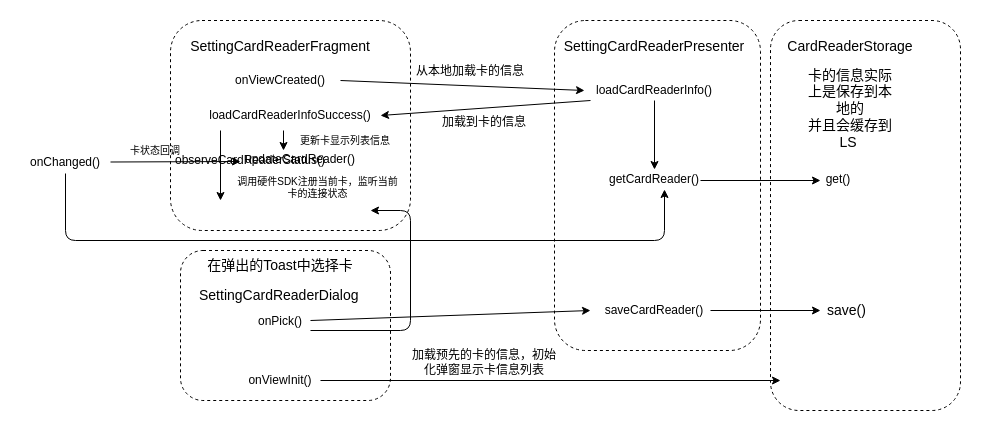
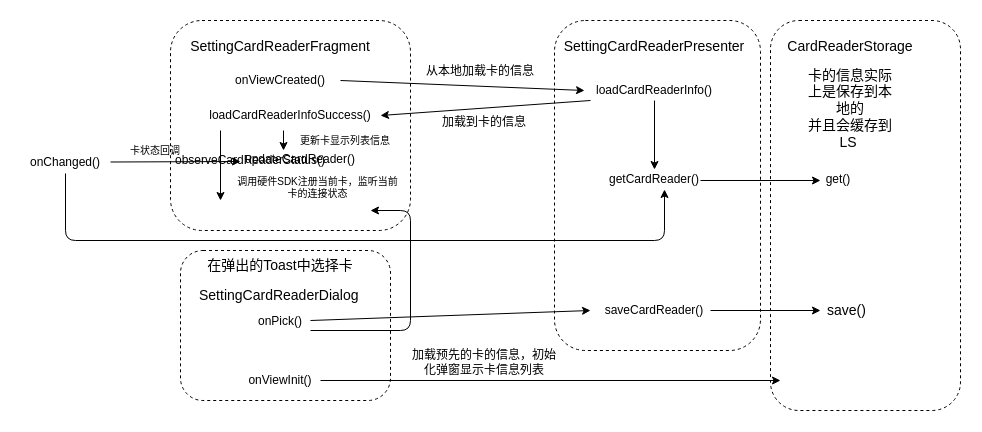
  <mxCell id="0" />
  <mxCell id="1" parent="0" />
  <mxCell id="2" value="" style="rounded=1;whiteSpace=wrap;html=1;dashed=1;fontSize=14;" vertex="1" parent="1"><mxGeometry x="770" y="20" width="190" height="390" as="geometry" /></mxCell>
  <mxCell id="3" value="" style="rounded=1;whiteSpace=wrap;html=1;dashed=1;fontSize=14;" vertex="1" parent="1"><mxGeometry x="180" y="250" width="210" height="150" as="geometry" /></mxCell>
  <mxCell id="4" value="" style="rounded=1;whiteSpace=wrap;html=1;fontSize=14;dashed=1;" vertex="1" parent="1"><mxGeometry x="554" y="20" width="206" height="330" as="geometry" /></mxCell>
  <mxCell id="5" value="" style="rounded=1;whiteSpace=wrap;html=1;fontSize=14;dashed=1;" vertex="1" parent="1"><mxGeometry x="170" y="20" width="240" height="210" as="geometry" /></mxCell>
  <mxCell id="6" value="SettingCardReaderFragment" style="text;align=center;verticalAlign=middle;rounded=0;whiteSpace=wrap;fontSize=14;" vertex="1" parent="1"><mxGeometry x="260" y="36" width="40" height="20" as="geometry" /></mxCell>
  <mxCell id="7" value="onViewCreated()" style="text;strokeColor=none;fillColor=none;align=center;verticalAlign=middle;whiteSpace=wrap;rounded=0;fontSize=12;" vertex="1" parent="1"><mxGeometry x="260" y="70" width="40" height="20" as="geometry" /></mxCell>
  <mxCell id="8" value="SettingCardReaderPresenter" style="text;align=center;verticalAlign=middle;rounded=0;whiteSpace=wrap;fontSize=14;" vertex="1" parent="1"><mxGeometry x="634" y="36" width="40" height="20" as="geometry" /></mxCell>
  <mxCell id="9" style="edgeStyle=orthogonalEdgeStyle;rounded=0;orthogonalLoop=1;jettySize=auto;html=1;exitX=0.5;exitY=1;exitDx=0;exitDy=0;fontSize=14;" edge="1" parent="1" source="10" target="31"><mxGeometry relative="1" as="geometry" /></mxCell>
  <mxCell id="10" value="loadCardReaderInfo()" style="text;strokeColor=none;fillColor=none;align=center;verticalAlign=middle;whiteSpace=wrap;rounded=0;fontSize=12;" vertex="1" parent="1"><mxGeometry x="634" y="80" width="40" height="20" as="geometry" /></mxCell>
  <mxCell id="11" value="" style="endArrow=classic;html=1;fontSize=12;" edge="1" parent="1"><mxGeometry width="50" height="50" relative="1" as="geometry"><mxPoint x="340" y="80" as="sourcePoint" /><mxPoint x="584" y="90.004" as="targetPoint" /></mxGeometry></mxCell>
- <mxCell id="12" value="从本地加载卡的信息" style="text;html=1;strokeColor=none;fillColor=none;align=center;verticalAlign=middle;whiteSpace=wrap;rounded=0;fontSize=12;" vertex="1" parent="1"><mxGeometry x="410" y="59" width="120" height="24" as="geometry" /></mxCell>
+ <mxCell id="12" value="从本地加载卡的信息" style="text;html=1;strokeColor=none;fillColor=none;align=center;verticalAlign=middle;whiteSpace=wrap;rounded=0;fontSize=12;" vertex="1" parent="1"><mxGeometry x="420" y="59" width="120" height="24" as="geometry" /></mxCell>
  <mxCell id="13" value="loadCardReaderInfoSuccess()" style="text;strokeColor=none;fillColor=none;align=center;verticalAlign=middle;whiteSpace=wrap;rounded=0;fontSize=12;" vertex="1" parent="1"><mxGeometry x="200" y="100" width="180" height="30" as="geometry" /></mxCell>
  <mxCell id="14" value="updateCardReader()" style="text;strokeColor=none;fillColor=none;align=center;verticalAlign=middle;whiteSpace=wrap;rounded=0;fontSize=12;" vertex="1" parent="1"><mxGeometry x="280" y="149" width="40" height="20" as="geometry" /></mxCell>
  <mxCell id="15" value="" style="endArrow=classic;html=1;fontSize=12;entryX=0.75;entryY=0;entryDx=0;entryDy=0;" edge="1" parent="1"><mxGeometry width="50" height="50" relative="1" as="geometry"><mxPoint x="283" y="130" as="sourcePoint" /><mxPoint x="283" y="150" as="targetPoint" /></mxGeometry></mxCell>
  <mxCell id="16" value="更新卡显示列表信息" style="text;html=1;strokeColor=none;fillColor=none;align=center;verticalAlign=middle;whiteSpace=wrap;rounded=0;fontSize=10;" vertex="1" parent="1"><mxGeometry x="290" y="130" width="110" height="20" as="geometry" /></mxCell>
  <mxCell id="17" value="" style="endArrow=classic;html=1;fontSize=12;exitX=0;exitY=1;exitDx=0;exitDy=0;" edge="1" parent="1"><mxGeometry width="50" height="50" relative="1" as="geometry"><mxPoint x="220" y="130" as="sourcePoint" /><mxPoint x="220" y="200" as="targetPoint" /></mxGeometry></mxCell>
  <mxCell id="18" value="observeCardReaderStatus()" style="text;strokeColor=none;fillColor=none;align=center;verticalAlign=middle;whiteSpace=wrap;rounded=0;fontSize=12;" vertex="1" parent="1"><mxGeometry x="230" y="150" width="40" height="20" as="geometry" /></mxCell>
  <mxCell id="19" value="调用硬件SDK注册当前卡，监听当前卡的连接状态" style="text;html=1;strokeColor=none;fillColor=none;align=center;verticalAlign=middle;whiteSpace=wrap;rounded=0;fontSize=10;" vertex="1" parent="1"><mxGeometry x="235" y="177" width="165" height="20" as="geometry" /></mxCell>
  <mxCell id="20" value="" style="endArrow=classic;html=1;fontSize=10;entryX=1;entryY=0.5;entryDx=0;entryDy=0;" edge="1" parent="1" target="13"><mxGeometry width="50" height="50" relative="1" as="geometry"><mxPoint x="590" y="100" as="sourcePoint" /><mxPoint x="560" y="220" as="targetPoint" /></mxGeometry></mxCell>
  <mxCell id="21" value="加载到卡的信息" style="text;html=1;strokeColor=none;fillColor=none;align=center;verticalAlign=middle;whiteSpace=wrap;rounded=0;fontSize=12;" vertex="1" parent="1"><mxGeometry x="424" y="110" width="120" height="24" as="geometry" /></mxCell>
  <mxCell id="22" value="onChanged()" style="text;strokeColor=none;fillColor=none;align=center;verticalAlign=middle;whiteSpace=wrap;rounded=0;fontSize=12;" vertex="1" parent="1"><mxGeometry x="20" y="150" width="90" height="23" as="geometry" /></mxCell>
  <mxCell id="23" value="" style="endArrow=classic;html=1;fontSize=10;exitX=1;exitY=0.5;exitDx=0;exitDy=0;" edge="1" parent="1" source="22"><mxGeometry width="50" height="50" relative="1" as="geometry"><mxPoint y="116" as="sourcePoint" x="70" /><mxPoint x="240" y="161" as="targetPoint" /></mxGeometry></mxCell>
  <mxCell id="24" value="卡状态回调" style="text;html=1;strokeColor=none;fillColor=none;align=center;verticalAlign=middle;whiteSpace=wrap;rounded=0;fontSize=10;" vertex="1" parent="1"><mxGeometry x="100" y="140" width="110" height="20" as="geometry" /></mxCell>
  <mxCell id="25" value="在弹出的Toast中选择卡" style="text;html=1;strokeColor=none;fillColor=none;align=center;verticalAlign=middle;whiteSpace=wrap;rounded=0;fontSize=14;" vertex="1" parent="1"><mxGeometry x="160" y="250" width="240" height="30" as="geometry" /></mxCell>
  <mxCell id="26" value="onPick()" style="text;strokeColor=none;fillColor=none;align=center;verticalAlign=middle;whiteSpace=wrap;rounded=0;fontSize=12;" vertex="1" parent="1"><mxGeometry x="260" y="311" width="40" height="20" as="geometry" /></mxCell>
  <mxCell id="27" value="SettingCardReaderDialog" style="text;whiteSpace=wrap;fontSize=14;" vertex="1" parent="1"><mxGeometry x="197" y="280" width="166" height="30" as="geometry" /></mxCell>
  <mxCell id="28" value="saveCardReader()" style="text;strokeColor=none;fillColor=none;align=center;verticalAlign=middle;whiteSpace=wrap;rounded=0;fontSize=12;" vertex="1" parent="1"><mxGeometry x="634" y="300" width="40" height="20" as="geometry" /></mxCell>
  <mxCell id="29" value="" style="endArrow=classic;html=1;fontSize=14;" edge="1" parent="1"><mxGeometry width="50" height="50" relative="1" as="geometry"><mxPoint x="310" y="320" as="sourcePoint" /><mxPoint x="590" y="310" as="targetPoint" /></mxGeometry></mxCell>
  <mxCell id="30" value="CardReaderStorage" style="text;align=center;verticalAlign=middle;rounded=0;whiteSpace=wrap;fontSize=14;" vertex="1" parent="1"><mxGeometry x="830" y="36" width="40" height="20" as="geometry" /></mxCell>
  <mxCell id="31" value="getCardReader()" style="text;strokeColor=none;fillColor=none;align=center;verticalAlign=middle;whiteSpace=wrap;rounded=0;fontSize=12;" vertex="1" parent="1"><mxGeometry x="634" y="169" width="40" height="20" as="geometry" /></mxCell>
  <mxCell id="32" value="get()" style="text;strokeColor=none;fillColor=none;align=center;verticalAlign=middle;whiteSpace=wrap;rounded=0;fontSize=12;" vertex="1" parent="1"><mxGeometry x="818" y="169" width="40" height="20" as="geometry" /></mxCell>
  <mxCell id="33" value="卡的信息实际上是保存到本地的&lt;br&gt;并且会缓存到LS&amp;nbsp;" style="text;html=1;strokeColor=none;fillColor=none;align=center;verticalAlign=middle;whiteSpace=wrap;rounded=0;fontSize=14;" vertex="1" parent="1"><mxGeometry x="805" y="83" width="90" height="50" as="geometry" /></mxCell>
  <mxCell id="34" value="save()" style="text;whiteSpace=wrap;fontSize=14;" vertex="1" parent="1"><mxGeometry x="825" y="295" width="50" height="30" as="geometry" /></mxCell>
  <mxCell id="35" value="" style="endArrow=classic;html=1;fontSize=14;" edge="1" parent="1"><mxGeometry width="50" height="50" relative="1" as="geometry"><mxPoint x="710" y="310" as="sourcePoint" /><mxPoint x="820" y="310" as="targetPoint" /></mxGeometry></mxCell>
  <mxCell id="36" value="" style="endArrow=classic;html=1;fontSize=14;" edge="1" parent="1"><mxGeometry width="50" height="50" relative="1" as="geometry"><mxPoint x="700" y="180" as="sourcePoint" /><mxPoint x="820" y="180" as="targetPoint" /></mxGeometry></mxCell>
  <mxCell id="37" value="" style="endArrow=classic;html=1;fontSize=14;exitX=0.5;exitY=1;exitDx=0;exitDy=0;entryX=0.75;entryY=1;entryDx=0;entryDy=0;" edge="1" parent="1" source="22" target="31"><mxGeometry width="50" height="50" relative="1" as="geometry"><mxPoint x="470" y="380" as="sourcePoint" /><mxPoint x="520" y="330" as="targetPoint" /><Array as="points"><mxPoint x="65" y="240" /><mxPoint x="664" y="240" /></Array></mxGeometry></mxCell>
  <mxCell id="38" value="" style="endArrow=classic;html=1;fontSize=14;" edge="1" parent="1"><mxGeometry width="50" height="50" relative="1" as="geometry"><mxPoint x="310" y="330" as="sourcePoint" /><mxPoint x="370" y="210" as="targetPoint" /><Array as="points"><mxPoint x="410" y="330" /><mxPoint x="410" y="210" /></Array></mxGeometry></mxCell>
  <mxCell id="39" value="onViewInit()" style="text;strokeColor=none;fillColor=none;align=center;verticalAlign=middle;whiteSpace=wrap;rounded=0;fontSize=12;" vertex="1" parent="1"><mxGeometry x="260" y="370" width="40" height="20" as="geometry" /></mxCell>
  <mxCell id="40" value="" style="endArrow=classic;html=1;fontSize=14;" edge="1" parent="1"><mxGeometry width="50" height="50" relative="1" as="geometry"><mxPoint x="320" y="380" as="sourcePoint" /><mxPoint x="780" y="380" as="targetPoint" /></mxGeometry></mxCell>
  <mxCell id="41" value="加载预先的卡的信息，初始化弹窗显示卡信息列表" style="text;html=1;strokeColor=none;fillColor=none;align=center;verticalAlign=middle;whiteSpace=wrap;rounded=0;fontSize=12;" vertex="1" parent="1"><mxGeometry x="411" y="350" width="146" height="24" as="geometry" /></mxCell>
